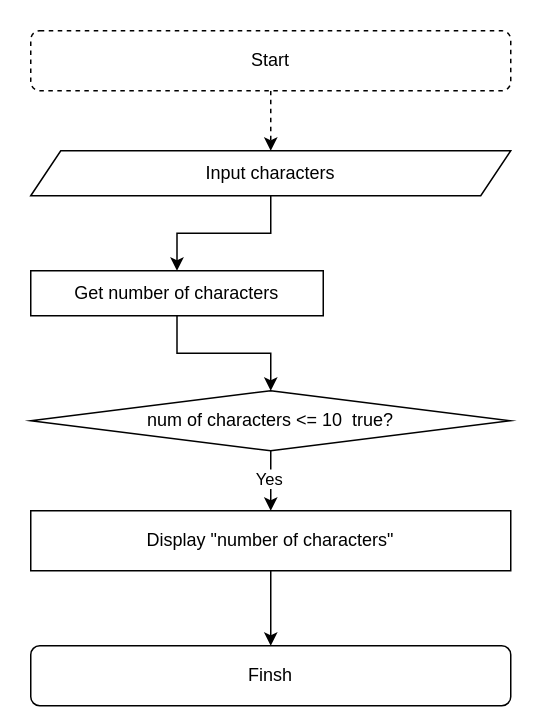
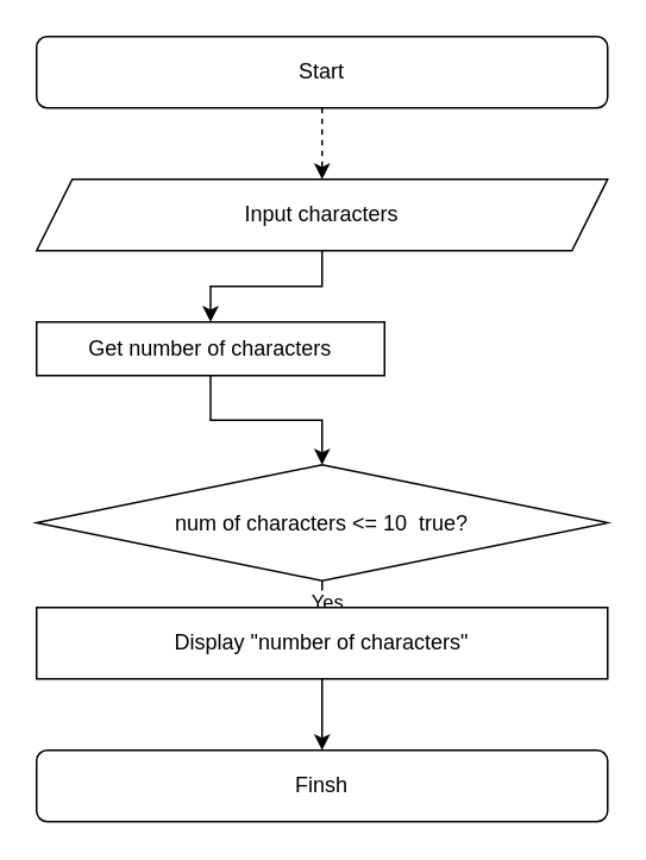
  <mxCell id="0" />
  <mxCell id="1" parent="0" />
  <mxCell id="2" style="edgeStyle=orthogonalEdgeStyle;rounded=0;orthogonalLoop=1;jettySize=auto;html=1;entryX=0.5;entryY=0;entryDx=0;entryDy=0;dashed=1;" parent="1" source="3" target="5" edge="1"><mxGeometry relative="1" as="geometry" /></mxCell>
- <mxCell id="3" value="Start" style="rounded=1;whiteSpace=wrap;html=1;dashed=1;" parent="1" vertex="1"><mxGeometry x="20" y="20" width="320" height="40" as="geometry" /></mxCell>
+ <mxCell id="3" value="Start" style="rounded=1;whiteSpace=wrap;html=1;" parent="1" vertex="1"><mxGeometry x="20" y="20" width="320" height="40" as="geometry" /></mxCell>
  <mxCell id="4" style="edgeStyle=orthogonalEdgeStyle;rounded=0;orthogonalLoop=1;jettySize=auto;html=1;entryX=0.5;entryY=0;entryDx=0;entryDy=0;" parent="1" source="5" target="7" edge="1"><mxGeometry relative="1" as="geometry" /></mxCell>
- <mxCell id="5" value="Input characters" style="shape=parallelogram;perimeter=parallelogramPerimeter;whiteSpace=wrap;html=1;fixedSize=1;" parent="1" vertex="1"><mxGeometry x="20" y="100" width="320" height="30" as="geometry" /></mxCell>
+ <mxCell id="5" value="Input characters" style="shape=parallelogram;perimeter=parallelogramPerimeter;whiteSpace=wrap;html=1;fixedSize=1;" parent="1" vertex="1"><mxGeometry x="20" y="100" width="320" height="40" as="geometry" /></mxCell>
  <mxCell id="6" style="edgeStyle=orthogonalEdgeStyle;rounded=0;orthogonalLoop=1;jettySize=auto;html=1;entryX=0.5;entryY=0;entryDx=0;entryDy=0;" parent="1" source="7" target="10" edge="1"><mxGeometry relative="1" as="geometry" /></mxCell>
  <mxCell id="7" value="Get number of characters" style="rounded=0;whiteSpace=wrap;html=1;" parent="1" vertex="1"><mxGeometry x="20" y="180" width="195" height="30" as="geometry" /></mxCell>
  <mxCell id="8" style="edgeStyle=orthogonalEdgeStyle;rounded=0;orthogonalLoop=1;jettySize=auto;html=1;entryX=0.5;entryY=0;entryDx=0;entryDy=0;" parent="1" source="10" target="12" edge="1"><mxGeometry relative="1" as="geometry" /></mxCell>
  <mxCell id="9" value="Yes" style="edgeLabel;html=1;align=center;verticalAlign=middle;resizable=0;points=[];" parent="8" vertex="1" connectable="0"><mxGeometry x="-0.1" y="-2" relative="1" as="geometry"><mxPoint as="offset" /></mxGeometry></mxCell>
- <mxCell id="10" value="num of characters &amp;lt;= 10&amp;nbsp; true?" style="rhombus;whiteSpace=wrap;html=1;" parent="1" vertex="1"><mxGeometry x="20" y="260" width="320" height="40" as="geometry" /></mxCell>
+ <mxCell id="10" value="num of characters &amp;lt;= 10&amp;nbsp; true?" style="rhombus;whiteSpace=wrap;html=1;" parent="1" vertex="1"><mxGeometry x="20" y="260" width="320" height="65" as="geometry" /></mxCell>
  <mxCell id="11" style="edgeStyle=orthogonalEdgeStyle;rounded=0;orthogonalLoop=1;jettySize=auto;html=1;" parent="1" source="12" target="13" edge="1"><mxGeometry relative="1" as="geometry" /></mxCell>
  <mxCell id="12" value="Display &quot;number of characters&quot;" style="rounded=0;whiteSpace=wrap;html=1;" parent="1" vertex="1"><mxGeometry x="20" y="340" width="320" height="40" as="geometry" /></mxCell>
- <mxCell id="13" value="Finsh" style="rounded=1;whiteSpace=wrap;html=1;" parent="1" vertex="1"><mxGeometry x="20" y="430" width="320" height="40" as="geometry" /></mxCell>
+ <mxCell id="13" value="Finsh" style="rounded=1;whiteSpace=wrap;html=1;" parent="1" vertex="1"><mxGeometry x="20" y="420" width="320" height="40" as="geometry" /></mxCell>
